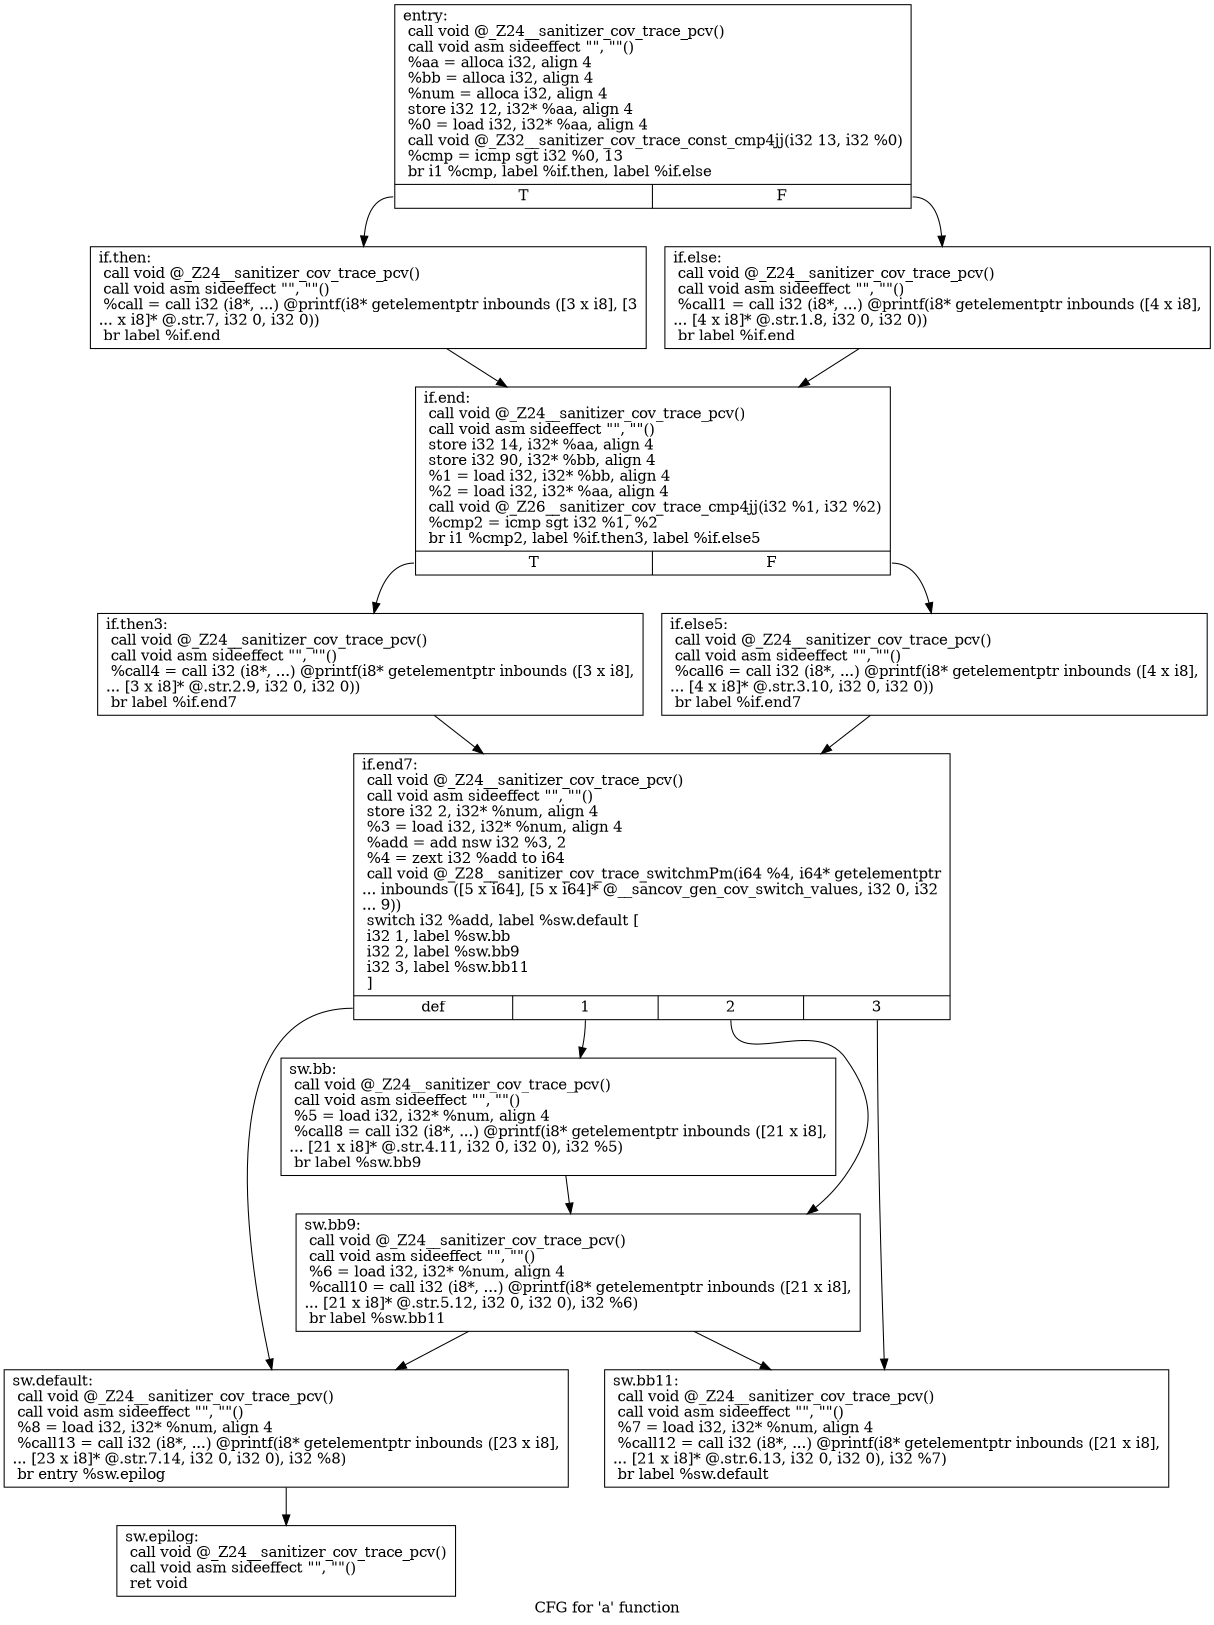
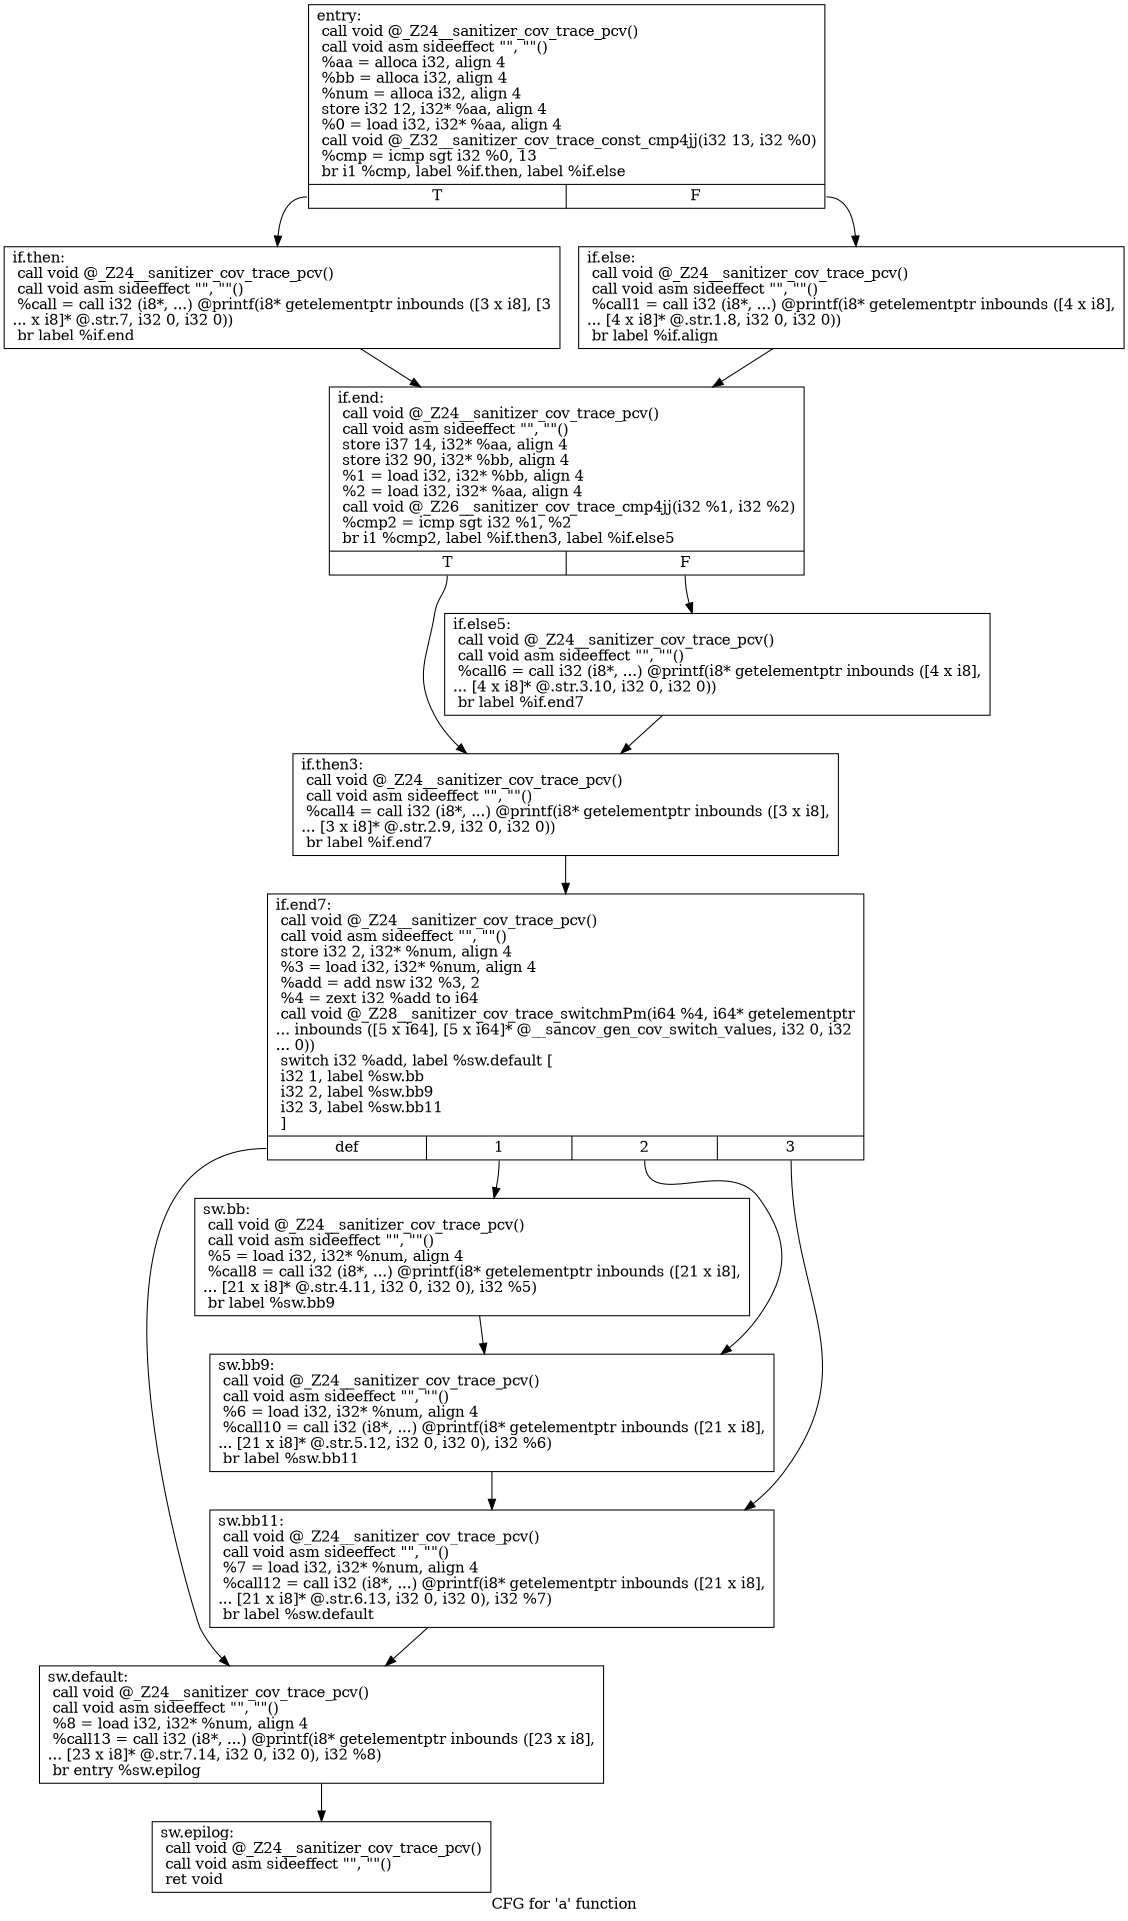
  digraph {
    label="CFG for 'a' function"
    node [shape=record]
    n1 [label="{entry:\l  call void @_Z24__sanitizer_cov_trace_pcv()\l  call void asm sideeffect \"\", \"\"()\l  %aa = alloca i32, align 4\l  %bb = alloca i32, align 4\l  %num = alloca i32, align 4\l  store i32 12, i32* %aa, align 4\l  %0 = load i32, i32* %aa, align 4\l  call void @_Z32__sanitizer_cov_trace_const_cmp4jj(i32 13, i32 %0)\l  %cmp = icmp sgt i32 %0, 13\l  br i1 %cmp, label %if.then, label %if.else\l|{<s0>T|<s1>F}}"]
    n2 [label="{if.then:                                          \l  call void @_Z24__sanitizer_cov_trace_pcv()\l  call void asm sideeffect \"\", \"\"()\l  %call = call i32 (i8*, ...) @printf(i8* getelementptr inbounds ([3 x i8], [3\l... x i8]* @.str.7, i32 0, i32 0))\l  br label %if.end\l}"]
-   n3 [label="{if.else:                                          \l  call void @_Z24__sanitizer_cov_trace_pcv()\l  call void asm sideeffect \"\", \"\"()\l  %call1 = call i32 (i8*, ...) @printf(i8* getelementptr inbounds ([4 x i8],\l... [4 x i8]* @.str.1.8, i32 0, i32 0))\l  br label %if.end\l}"]
-   n4 [label="{if.end:                                           \l  call void @_Z24__sanitizer_cov_trace_pcv()\l  call void asm sideeffect \"\", \"\"()\l  store i32 14, i32* %aa, align 4\l  store i32 90, i32* %bb, align 4\l  %1 = load i32, i32* %bb, align 4\l  %2 = load i32, i32* %aa, align 4\l  call void @_Z26__sanitizer_cov_trace_cmp4jj(i32 %1, i32 %2)\l  %cmp2 = icmp sgt i32 %1, %2\l  br i1 %cmp2, label %if.then3, label %if.else5\l|{<s0>T|<s1>F}}"]
+   n3 [label="{if.else:                                          \l  call void @_Z24__sanitizer_cov_trace_pcv()\l  call void asm sideeffect \"\", \"\"()\l  %call1 = call i32 (i8*, ...) @printf(i8* getelementptr inbounds ([4 x i8],\l... [4 x i8]* @.str.1.8, i32 0, i32 0))\l  br label %if.align\l}"]
+   n4 [label="{if.end:                                           \l  call void @_Z24__sanitizer_cov_trace_pcv()\l  call void asm sideeffect \"\", \"\"()\l  store i37 14, i32* %aa, align 4\l  store i32 90, i32* %bb, align 4\l  %1 = load i32, i32* %bb, align 4\l  %2 = load i32, i32* %aa, align 4\l  call void @_Z26__sanitizer_cov_trace_cmp4jj(i32 %1, i32 %2)\l  %cmp2 = icmp sgt i32 %1, %2\l  br i1 %cmp2, label %if.then3, label %if.else5\l|{<s0>T|<s1>F}}"]
    n5 [label="{if.then3:                                         \l  call void @_Z24__sanitizer_cov_trace_pcv()\l  call void asm sideeffect \"\", \"\"()\l  %call4 = call i32 (i8*, ...) @printf(i8* getelementptr inbounds ([3 x i8],\l... [3 x i8]* @.str.2.9, i32 0, i32 0))\l  br label %if.end7\l}"]
    n6 [label="{if.else5:                                         \l  call void @_Z24__sanitizer_cov_trace_pcv()\l  call void asm sideeffect \"\", \"\"()\l  %call6 = call i32 (i8*, ...) @printf(i8* getelementptr inbounds ([4 x i8],\l... [4 x i8]* @.str.3.10, i32 0, i32 0))\l  br label %if.end7\l}"]
-   n7 [label="{if.end7:                                          \l  call void @_Z24__sanitizer_cov_trace_pcv()\l  call void asm sideeffect \"\", \"\"()\l  store i32 2, i32* %num, align 4\l  %3 = load i32, i32* %num, align 4\l  %add = add nsw i32 %3, 2\l  %4 = zext i32 %add to i64\l  call void @_Z28__sanitizer_cov_trace_switchmPm(i64 %4, i64* getelementptr\l... inbounds ([5 x i64], [5 x i64]* @__sancov_gen_cov_switch_values, i32 0, i32\l... 9))\l  switch i32 %add, label %sw.default [\l    i32 1, label %sw.bb\l    i32 2, label %sw.bb9\l    i32 3, label %sw.bb11\l  ]\l|{<s0>def|<s1>1|<s2>2|<s3>3}}"]
+   n7 [label="{if.end7:                                          \l  call void @_Z24__sanitizer_cov_trace_pcv()\l  call void asm sideeffect \"\", \"\"()\l  store i32 2, i32* %num, align 4\l  %3 = load i32, i32* %num, align 4\l  %add = add nsw i32 %3, 2\l  %4 = zext i32 %add to i64\l  call void @_Z28__sanitizer_cov_trace_switchmPm(i64 %4, i64* getelementptr\l... inbounds ([5 x i64], [5 x i64]* @__sancov_gen_cov_switch_values, i32 0, i32\l... 0))\l  switch i32 %add, label %sw.default [\l    i32 1, label %sw.bb\l    i32 2, label %sw.bb9\l    i32 3, label %sw.bb11\l  ]\l|{<s0>def|<s1>1|<s2>2|<s3>3}}"]
    n8 [label="{sw.default:                                       \l  call void @_Z24__sanitizer_cov_trace_pcv()\l  call void asm sideeffect \"\", \"\"()\l  %8 = load i32, i32* %num, align 4\l  %call13 = call i32 (i8*, ...) @printf(i8* getelementptr inbounds ([23 x i8],\l... [23 x i8]* @.str.7.14, i32 0, i32 0), i32 %8)\l  br entry %sw.epilog\l}"]
    n9 [label="{sw.bb:                                            \l  call void @_Z24__sanitizer_cov_trace_pcv()\l  call void asm sideeffect \"\", \"\"()\l  %5 = load i32, i32* %num, align 4\l  %call8 = call i32 (i8*, ...) @printf(i8* getelementptr inbounds ([21 x i8],\l... [21 x i8]* @.str.4.11, i32 0, i32 0), i32 %5)\l  br label %sw.bb9\l}"]
    n10 [label="{sw.bb9:                                           \l  call void @_Z24__sanitizer_cov_trace_pcv()\l  call void asm sideeffect \"\", \"\"()\l  %6 = load i32, i32* %num, align 4\l  %call10 = call i32 (i8*, ...) @printf(i8* getelementptr inbounds ([21 x i8],\l... [21 x i8]* @.str.5.12, i32 0, i32 0), i32 %6)\l  br label %sw.bb11\l}"]
    n11 [label="{sw.bb11:                                          \l  call void @_Z24__sanitizer_cov_trace_pcv()\l  call void asm sideeffect \"\", \"\"()\l  %7 = load i32, i32* %num, align 4\l  %call12 = call i32 (i8*, ...) @printf(i8* getelementptr inbounds ([21 x i8],\l... [21 x i8]* @.str.6.13, i32 0, i32 0), i32 %7)\l  br label %sw.default\l}"]
    n12 [label="{sw.epilog:                                        \l  call void @_Z24__sanitizer_cov_trace_pcv()\l  call void asm sideeffect \"\", \"\"()\l  ret void\l}"]
    n1 -> n2 [tailport=s0]
    n1 -> n3 [tailport=s1]
    n2 -> n4
    n3 -> n4
    n4 -> n5 [tailport=s0]
    n4 -> n6 [tailport=s1]
    n5 -> n7
-   n6 -> n7
+   n6 -> n5
    n7 -> n8 [tailport=s0]
    n7 -> n9 [tailport=s1]
    n7 -> n10 [tailport=s2]
    n7 -> n11 [tailport=s3]
    n8 -> n12
    n9 -> n10
    n10 -> n11
-   n10 -> n8
+   n11 -> n8
  }
